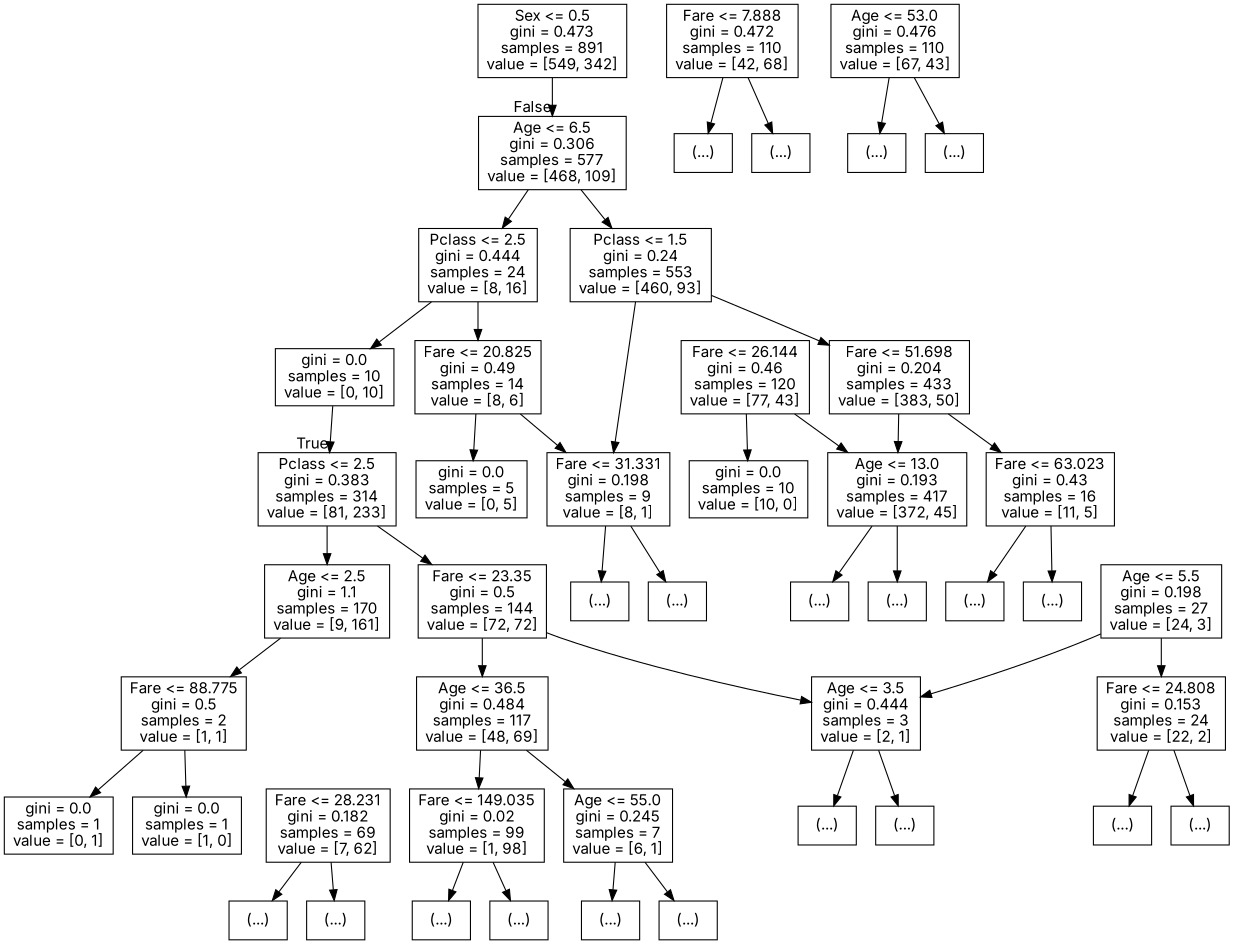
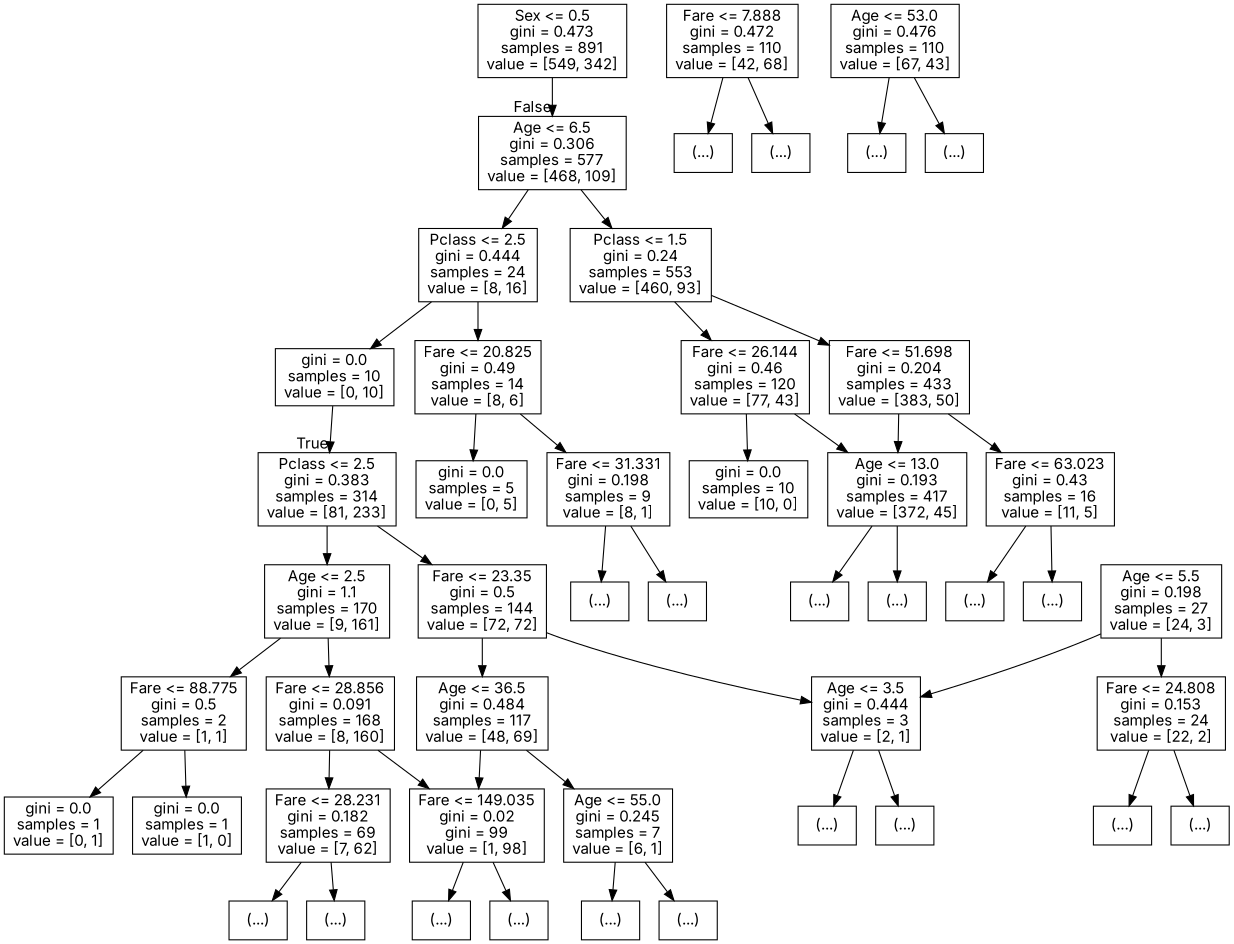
  digraph {
    fontname=Inter
    node [fontname=Inter shape=box]
    edge [fontname=Inter]
    n1 [label="Sex <= 0.5\ngini = 0.473\nsamples = 891\nvalue = [549, 342]"]
    n2 [label="Age <= 6.5\ngini = 0.306\nsamples = 577\nvalue = [468, 109]"]
    n3 [label="Pclass <= 2.5\ngini = 0.383\nsamples = 314\nvalue = [81, 233]"]
    n4 [label="Age <= 2.5\ngini = 1.1\nsamples = 170\nvalue = [9, 161]"]
    n5 [label="Fare <= 23.35\ngini = 0.5\nsamples = 144\nvalue = [72, 72]"]
    n6 [label="Pclass <= 2.5\ngini = 0.444\nsamples = 24\nvalue = [8, 16]"]
    n7 [label="Pclass <= 1.5\ngini = 0.24\nsamples = 553\nvalue = [460, 93]"]
    n8 [label="Fare <= 88.775\ngini = 0.5\nsamples = 2\nvalue = [1, 1]"]
+   n9 [label="Fare <= 28.856\ngini = 0.091\nsamples = 168\nvalue = [8, 160]"]
    n10 [label="Age <= 36.5\ngini = 0.484\nsamples = 117\nvalue = [48, 69]"]
    n11 [label="Age <= 3.5\ngini = 0.444\nsamples = 3\nvalue = [2, 1]"]
    n12 [label="gini = 0.0\nsamples = 1\nvalue = [0, 1]"]
    n13 [label="gini = 0.0\nsamples = 1\nvalue = [1, 0]"]
    n14 [label="Fare <= 28.231\ngini = 0.182\nsamples = 69\nvalue = [7, 62]"]
-   n15 [label="Fare <= 149.035\ngini = 0.02\nsamples = 99\nvalue = [1, 98]"]
+   n15 [label="Fare <= 149.035\ngini = 0.02\ngini = 99\nvalue = [1, 98]"]
    n16 [label="(...)"]
    n17 [label="(...)"]
    n18 [label="(...)"]
    n19 [label="(...)"]
    n20 [label="Age <= 55.0\ngini = 0.245\nsamples = 7\nvalue = [6, 1]"]
    n21 [label="Age <= 5.5\ngini = 0.198\nsamples = 27\nvalue = [24, 3]"]
    n22 [label="Fare <= 24.808\ngini = 0.153\nsamples = 24\nvalue = [22, 2]"]
    n23 [label="Fare <= 7.888\ngini = 0.472\nsamples = 110\nvalue = [42, 68]"]
    n24 [label="(...)"]
    n25 [label="(...)"]
    n26 [label="(...)"]
    n27 [label="(...)"]
    n28 [label="(...)"]
    n29 [label="(...)"]
    n30 [label="(...)"]
    n31 [label="(...)"]
    n32 [label="gini = 0.0\nsamples = 10\nvalue = [0, 10]"]
    n33 [label="Fare <= 20.825\ngini = 0.49\nsamples = 14\nvalue = [8, 6]"]
    n34 [label="Fare <= 26.144\ngini = 0.46\nsamples = 120\nvalue = [77, 43]"]
    n35 [label="Fare <= 51.698\ngini = 0.204\nsamples = 433\nvalue = [383, 50]"]
    n36 [label="gini = 0.0\nsamples = 5\nvalue = [0, 5]"]
    n37 [label="Fare <= 31.331\ngini = 0.198\nsamples = 9\nvalue = [8, 1]"]
    n38 [label="(...)"]
    n39 [label="(...)"]
    n40 [label="gini = 0.0\nsamples = 10\nvalue = [10, 0]"]
    n41 [label="Age <= 13.0\ngini = 0.193\nsamples = 417\nvalue = [372, 45]"]
    n42 [label="Fare <= 63.023\ngini = 0.43\nsamples = 16\nvalue = [11, 5]"]
    n43 [label="Age <= 53.0\ngini = 0.476\nsamples = 110\nvalue = [67, 43]"]
    n44 [label="(...)"]
    n45 [label="(...)"]
    n46 [label="(...)"]
    n47 [label="(...)"]
    n48 [label="(...)"]
    n49 [label="(...)"]
    n1 -> n2 [headlabel=False labelangle=-45 labeldistance=2.5]
    n2 -> n6
    n2 -> n7
    n3 -> n4
    n3 -> n5
    n4 -> n8
+   n4 -> n9
    n5 -> n10
    n5 -> n11
    n6 -> n32
    n6 -> n33
-   n7 -> n37
+   n7 -> n34
    n7 -> n35
    n8 -> n12
    n8 -> n13
+   n9 -> n14
+   n9 -> n15
    n10 -> n15
    n10 -> n20
    n11 -> n28
    n11 -> n29
    n14 -> n16
    n14 -> n17
    n15 -> n18
    n15 -> n19
    n20 -> n26
    n20 -> n27
    n21 -> n11
    n21 -> n22
    n22 -> n30
    n22 -> n31
    n23 -> n24
    n23 -> n25
    n32 -> n3 [headlabel=True labelangle=45 labeldistance=2.5]
    n33 -> n36
    n33 -> n37
    n34 -> n40
    n34 -> n41
    n35 -> n41
    n35 -> n42
    n37 -> n38
    n37 -> n39
    n41 -> n46
    n41 -> n47
    n42 -> n48
    n42 -> n49
    n43 -> n44
    n43 -> n45
  }
